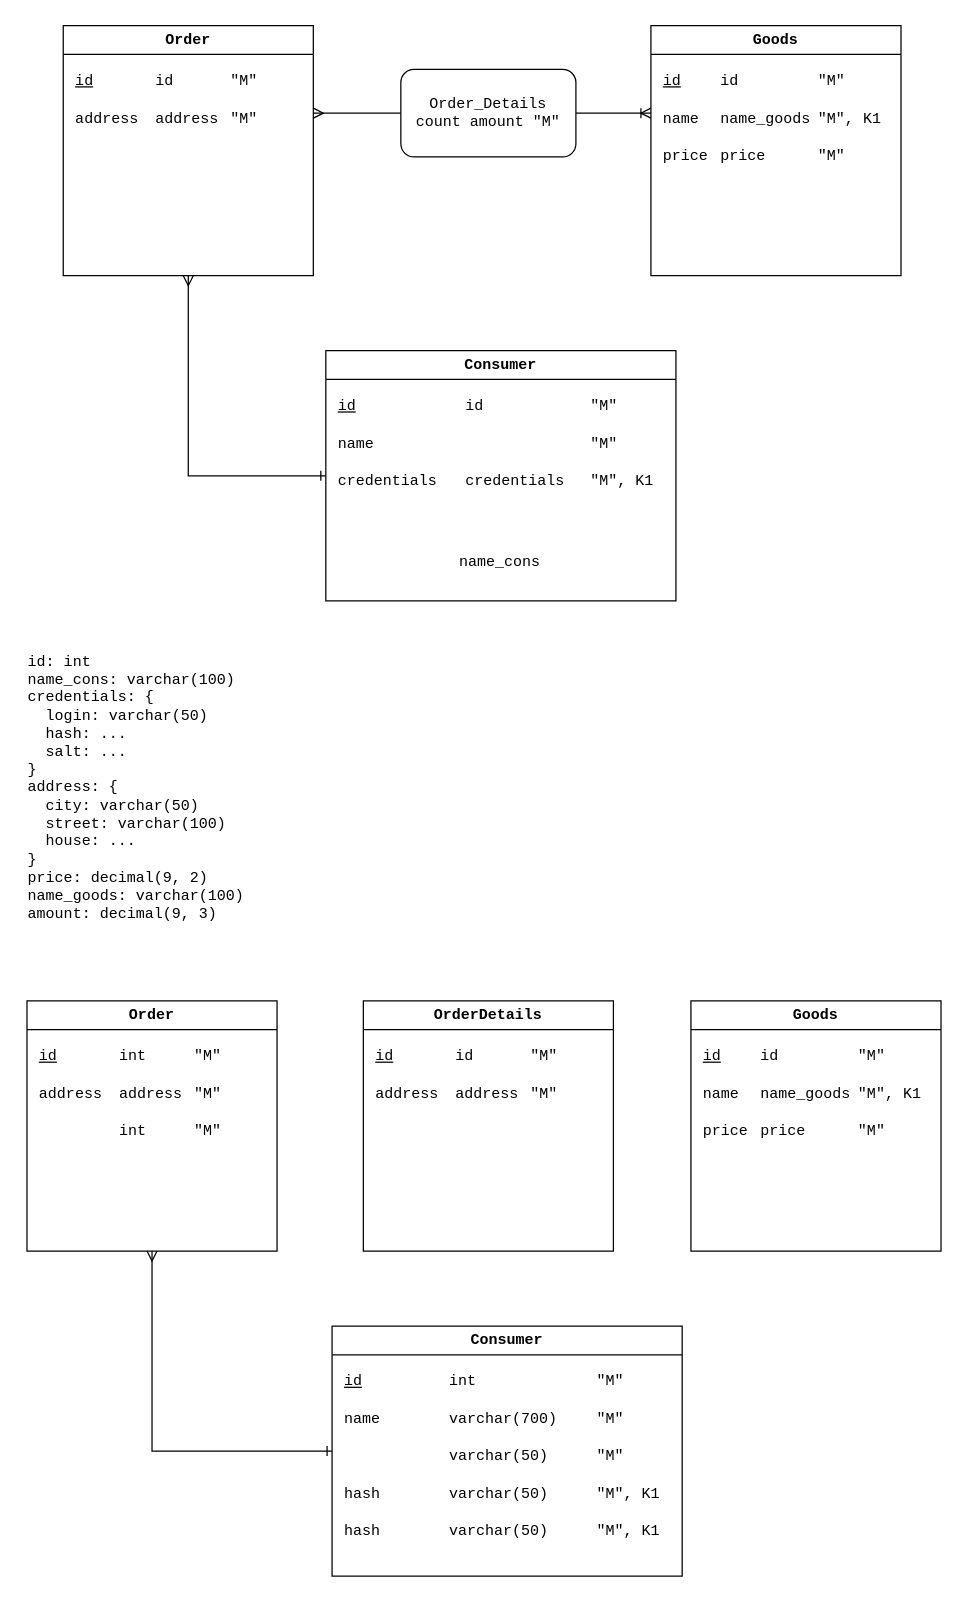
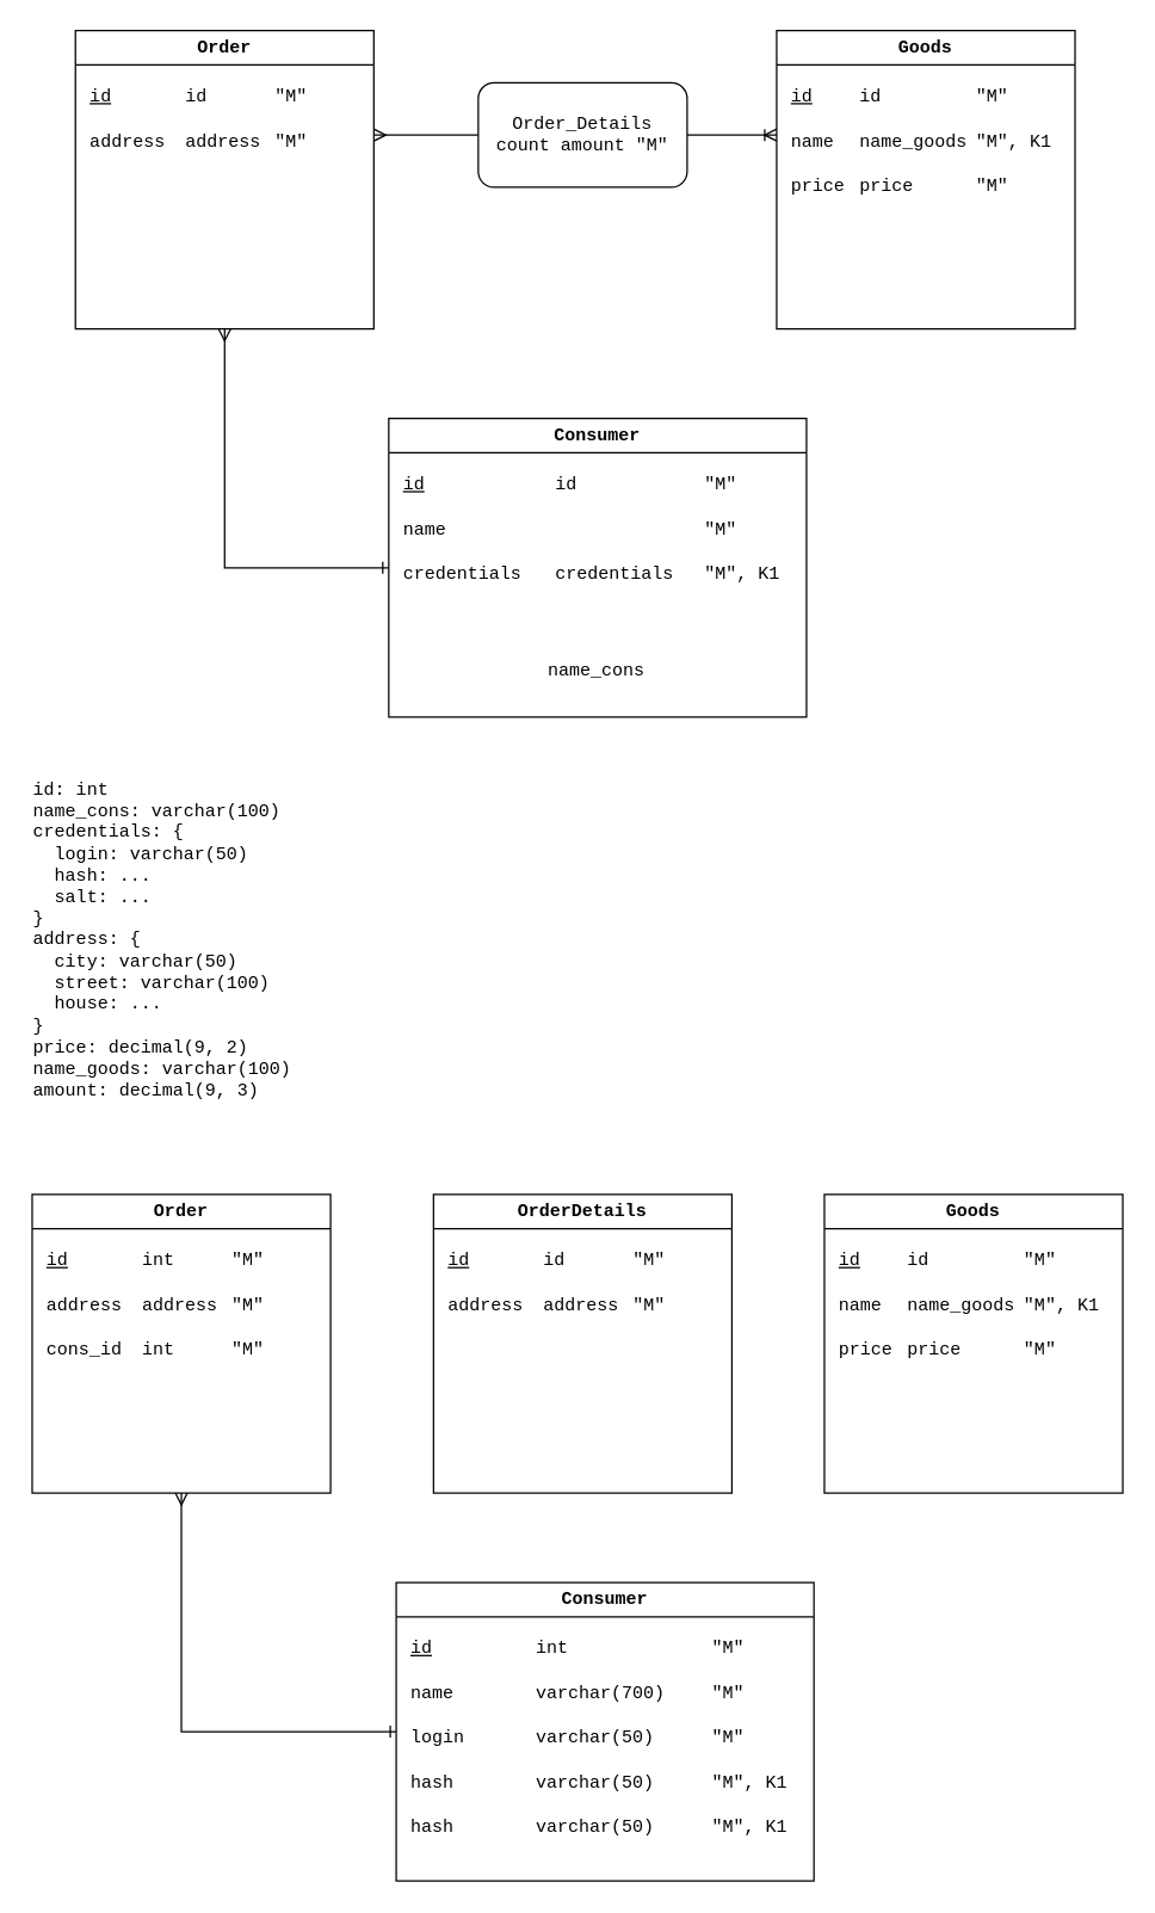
  <mxCell id="0" />
  <mxCell id="1" parent="0" />
  <mxCell id="2" style="edgeStyle=orthogonalEdgeStyle;rounded=0;orthogonalLoop=1;jettySize=auto;html=1;exitX=0.5;exitY=1;exitDx=0;exitDy=0;entryX=0;entryY=0.5;entryDx=0;entryDy=0;startArrow=ERmany;startFill=0;endArrow=ERone;endFill=0;fontFamily=Courier New;align=left;" edge="1" parent="1" source="3" target="20"><mxGeometry relative="1" as="geometry" /></mxCell>
  <mxCell id="3" value="Order" style="swimlane;whiteSpace=wrap;html=1;fontFamily=Courier New;align=center;" vertex="1" parent="1"><mxGeometry x="50" y="20" width="200" height="200" as="geometry" /></mxCell>
  <mxCell id="4" value="&lt;u&gt;id&lt;/u&gt;" style="text;html=1;strokeColor=none;fillColor=none;align=left;verticalAlign=middle;whiteSpace=wrap;rounded=0;fontFamily=Courier New;" vertex="1" parent="3"><mxGeometry x="8" y="30" width="60" height="30" as="geometry" /></mxCell>
  <mxCell id="5" value="id" style="text;html=1;strokeColor=none;fillColor=none;align=left;verticalAlign=middle;whiteSpace=wrap;rounded=0;fontFamily=Courier New;" vertex="1" parent="3"><mxGeometry x="72" y="30" width="60" height="30" as="geometry" /></mxCell>
  <mxCell id="6" value="&quot;M&quot;" style="text;html=1;strokeColor=none;fillColor=none;align=left;verticalAlign=middle;whiteSpace=wrap;rounded=0;fontFamily=Courier New;" vertex="1" parent="3"><mxGeometry x="132" y="30" width="60" height="30" as="geometry" /></mxCell>
  <mxCell id="7" value="address" style="text;html=1;strokeColor=none;fillColor=none;align=left;verticalAlign=middle;whiteSpace=wrap;rounded=0;fontFamily=Courier New;" vertex="1" parent="3"><mxGeometry x="8" y="60" width="60" height="30" as="geometry" /></mxCell>
  <mxCell id="8" value="address" style="text;html=1;strokeColor=none;fillColor=none;align=left;verticalAlign=middle;whiteSpace=wrap;rounded=0;fontFamily=Courier New;" vertex="1" parent="3"><mxGeometry x="72" y="60" width="60" height="30" as="geometry" /></mxCell>
  <mxCell id="9" value="&quot;M&quot;" style="text;html=1;strokeColor=none;fillColor=none;align=left;verticalAlign=middle;whiteSpace=wrap;rounded=0;fontFamily=Courier New;" vertex="1" parent="3"><mxGeometry x="132" y="60" width="60" height="30" as="geometry" /></mxCell>
  <mxCell id="10" value="Goods" style="swimlane;whiteSpace=wrap;html=1;fontFamily=Courier New;align=center;" vertex="1" parent="1"><mxGeometry x="520" y="20" width="200" height="200" as="geometry" /></mxCell>
  <mxCell id="11" value="&lt;u&gt;id&lt;/u&gt;" style="text;html=1;strokeColor=none;fillColor=none;align=left;verticalAlign=middle;whiteSpace=wrap;rounded=0;fontFamily=Courier New;" vertex="1" parent="10"><mxGeometry x="8" y="30" width="60" height="30" as="geometry" /></mxCell>
  <mxCell id="12" value="id" style="text;html=1;strokeColor=none;fillColor=none;align=left;verticalAlign=middle;whiteSpace=wrap;rounded=0;fontFamily=Courier New;" vertex="1" parent="10"><mxGeometry x="54" y="30" width="60" height="30" as="geometry" /></mxCell>
  <mxCell id="13" value="&quot;M&quot;" style="text;html=1;strokeColor=none;fillColor=none;align=left;verticalAlign=middle;whiteSpace=wrap;rounded=0;fontFamily=Courier New;" vertex="1" parent="10"><mxGeometry x="132" y="30" width="60" height="30" as="geometry" /></mxCell>
  <mxCell id="14" value="name" style="text;html=1;strokeColor=none;fillColor=none;align=left;verticalAlign=middle;whiteSpace=wrap;rounded=0;fontFamily=Courier New;" vertex="1" parent="10"><mxGeometry x="8" y="60" width="60" height="30" as="geometry" /></mxCell>
  <mxCell id="15" value="name_goods" style="text;html=1;strokeColor=none;fillColor=none;align=left;verticalAlign=middle;whiteSpace=wrap;rounded=0;fontFamily=Courier New;" vertex="1" parent="10"><mxGeometry x="54" y="60" width="60" height="30" as="geometry" /></mxCell>
  <mxCell id="16" value="&quot;M&quot;, K1" style="text;html=1;strokeColor=none;fillColor=none;align=left;verticalAlign=middle;whiteSpace=wrap;rounded=0;fontFamily=Courier New;" vertex="1" parent="10"><mxGeometry x="132" y="60" width="60" height="30" as="geometry" /></mxCell>
  <mxCell id="17" value="price" style="text;html=1;strokeColor=none;fillColor=none;align=left;verticalAlign=middle;whiteSpace=wrap;rounded=0;fontFamily=Courier New;" vertex="1" parent="10"><mxGeometry x="8" y="90" width="60" height="30" as="geometry" /></mxCell>
  <mxCell id="18" value="price" style="text;html=1;strokeColor=none;fillColor=none;align=left;verticalAlign=middle;whiteSpace=wrap;rounded=0;fontFamily=Courier New;" vertex="1" parent="10"><mxGeometry x="54" y="90" width="60" height="30" as="geometry" /></mxCell>
  <mxCell id="19" value="&quot;M&quot;" style="text;html=1;strokeColor=none;fillColor=none;align=left;verticalAlign=middle;whiteSpace=wrap;rounded=0;fontFamily=Courier New;" vertex="1" parent="10"><mxGeometry x="132" y="90" width="60" height="30" as="geometry" /></mxCell>
  <mxCell id="20" value="Consumer" style="swimlane;whiteSpace=wrap;html=1;fontFamily=Courier New;align=center;" vertex="1" parent="1"><mxGeometry x="260" y="280" width="280" height="200" as="geometry" /></mxCell>
  <mxCell id="21" value="&lt;u&gt;id&lt;/u&gt;" style="text;html=1;strokeColor=none;fillColor=none;align=left;verticalAlign=middle;whiteSpace=wrap;rounded=0;fontFamily=Courier New;" vertex="1" parent="20"><mxGeometry x="8" y="30" width="60" height="30" as="geometry" /></mxCell>
  <mxCell id="22" value="id" style="text;html=1;strokeColor=none;fillColor=none;align=left;verticalAlign=middle;whiteSpace=wrap;rounded=0;fontFamily=Courier New;" vertex="1" parent="20"><mxGeometry x="110" y="30" width="60" height="30" as="geometry" /></mxCell>
  <mxCell id="23" value="&quot;M&quot;" style="text;html=1;strokeColor=none;fillColor=none;align=left;verticalAlign=middle;whiteSpace=wrap;rounded=0;fontFamily=Courier New;" vertex="1" parent="20"><mxGeometry x="210" y="30" width="60" height="30" as="geometry" /></mxCell>
  <mxCell id="24" value="name" style="text;html=1;strokeColor=none;fillColor=none;align=left;verticalAlign=middle;whiteSpace=wrap;rounded=0;fontFamily=Courier New;" vertex="1" parent="20"><mxGeometry x="8" y="60" width="60" height="30" as="geometry" /></mxCell>
  <mxCell id="25" value="name_cons" style="text;html=1;strokeColor=none;fillColor=none;align=left;verticalAlign=middle;whiteSpace=wrap;rounded=0;fontFamily=Courier New;" vertex="1" parent="20"><mxGeometry x="105" y="155" width="60" height="30" as="geometry" /></mxCell>
  <mxCell id="26" value="&quot;M&quot;" style="text;html=1;strokeColor=none;fillColor=none;align=left;verticalAlign=middle;whiteSpace=wrap;rounded=0;fontFamily=Courier New;" vertex="1" parent="20"><mxGeometry x="210" y="60" width="60" height="30" as="geometry" /></mxCell>
  <mxCell id="27" value="credentials" style="text;html=1;strokeColor=none;fillColor=none;align=left;verticalAlign=middle;whiteSpace=wrap;rounded=0;fontFamily=Courier New;" vertex="1" parent="20"><mxGeometry x="8" y="90" width="60" height="30" as="geometry" /></mxCell>
  <mxCell id="28" value="credentials" style="text;html=1;strokeColor=none;fillColor=none;align=left;verticalAlign=middle;whiteSpace=wrap;rounded=0;fontFamily=Courier New;" vertex="1" parent="20"><mxGeometry x="110" y="90" width="60" height="30" as="geometry" /></mxCell>
  <mxCell id="29" value="&quot;M&quot;, K1" style="text;html=1;strokeColor=none;fillColor=none;align=left;verticalAlign=middle;whiteSpace=wrap;rounded=0;fontFamily=Courier New;" vertex="1" parent="20"><mxGeometry x="210" y="90" width="60" height="30" as="geometry" /></mxCell>
  <mxCell id="30" style="edgeStyle=orthogonalEdgeStyle;rounded=0;orthogonalLoop=1;jettySize=auto;html=1;endArrow=ERmany;endFill=0;fontFamily=Courier New;align=left;" edge="1" parent="1" source="32"><mxGeometry relative="1" as="geometry"><mxPoint x="250" y="90" as="targetPoint" /></mxGeometry></mxCell>
  <mxCell id="31" style="edgeStyle=orthogonalEdgeStyle;rounded=0;orthogonalLoop=1;jettySize=auto;html=1;endArrow=ERoneToMany;endFill=0;fontFamily=Courier New;align=left;" edge="1" parent="1" source="32"><mxGeometry relative="1" as="geometry"><mxPoint x="520" y="90" as="targetPoint" /></mxGeometry></mxCell>
  <mxCell id="32" value="&lt;div style=&quot;&quot;&gt;&lt;span style=&quot;background-color: initial;&quot;&gt;Order_Details&lt;/span&gt;&lt;/div&gt;count amount &quot;M&quot;" style="rounded=1;whiteSpace=wrap;html=1;fontFamily=Courier New;align=center;" vertex="1" parent="1"><mxGeometry x="320" y="55" width="140" height="70" as="geometry" /></mxCell>
  <mxCell id="33" value="&lt;font&gt;id: int&lt;br&gt;name_cons: varchar(100)&lt;br&gt;credentials: {&lt;br&gt;&amp;nbsp; login: varchar(50)&lt;br&gt;&amp;nbsp; hash: ...&lt;br&gt;&amp;nbsp; salt: ...&lt;br&gt;}&lt;br&gt;address: {&lt;br&gt;&amp;nbsp; city: varchar(50)&lt;br&gt;&amp;nbsp; street: varchar(100)&lt;br&gt;&amp;nbsp; house: ...&lt;br&gt;}&lt;br&gt;price: decimal(9, 2)&lt;br&gt;name_goods: varchar(100)&lt;br&gt;amount: decimal(9, 3)&lt;br&gt;&lt;/font&gt;" style="text;html=1;strokeColor=none;fillColor=none;align=left;verticalAlign=middle;whiteSpace=wrap;rounded=0;fontFamily=Courier New;" vertex="1" parent="1"><mxGeometry x="20" y="510" width="340" height="240" as="geometry" /></mxCell>
  <mxCell id="34" style="edgeStyle=orthogonalEdgeStyle;rounded=0;orthogonalLoop=1;jettySize=auto;html=1;exitX=0.5;exitY=1;exitDx=0;exitDy=0;entryX=0;entryY=0.5;entryDx=0;entryDy=0;startArrow=ERmany;startFill=0;endArrow=ERone;endFill=0;fontFamily=Courier New;align=left;" edge="1" parent="1" source="35" target="55"><mxGeometry relative="1" as="geometry" /></mxCell>
  <mxCell id="35" value="Order" style="swimlane;whiteSpace=wrap;html=1;fontFamily=Courier New;align=center;" vertex="1" parent="1"><mxGeometry x="21" y="800" width="200" height="200" as="geometry" /></mxCell>
  <mxCell id="36" value="&lt;u&gt;id&lt;/u&gt;" style="text;html=1;strokeColor=none;fillColor=none;align=left;verticalAlign=middle;whiteSpace=wrap;rounded=0;fontFamily=Courier New;" vertex="1" parent="35"><mxGeometry x="8" y="30" width="60" height="30" as="geometry" /></mxCell>
  <mxCell id="37" value="int" style="text;html=1;strokeColor=none;fillColor=none;align=left;verticalAlign=middle;whiteSpace=wrap;rounded=0;fontFamily=Courier New;" vertex="1" parent="35"><mxGeometry x="72" y="30" width="60" height="30" as="geometry" /></mxCell>
  <mxCell id="38" value="&quot;M&quot;" style="text;html=1;strokeColor=none;fillColor=none;align=left;verticalAlign=middle;whiteSpace=wrap;rounded=0;fontFamily=Courier New;" vertex="1" parent="35"><mxGeometry x="132" y="30" width="60" height="30" as="geometry" /></mxCell>
  <mxCell id="39" value="address" style="text;html=1;strokeColor=none;fillColor=none;align=left;verticalAlign=middle;whiteSpace=wrap;rounded=0;fontFamily=Courier New;" vertex="1" parent="35"><mxGeometry x="8" y="60" width="60" height="30" as="geometry" /></mxCell>
  <mxCell id="40" value="address" style="text;html=1;strokeColor=none;fillColor=none;align=left;verticalAlign=middle;whiteSpace=wrap;rounded=0;fontFamily=Courier New;" vertex="1" parent="35"><mxGeometry x="72" y="60" width="60" height="30" as="geometry" /></mxCell>
  <mxCell id="41" value="&quot;M&quot;" style="text;html=1;strokeColor=none;fillColor=none;align=left;verticalAlign=middle;whiteSpace=wrap;rounded=0;fontFamily=Courier New;" vertex="1" parent="35"><mxGeometry x="132" y="60" width="60" height="30" as="geometry" /></mxCell>
+ <mxCell id="42" value="cons_id" style="text;html=1;strokeColor=none;fillColor=none;align=left;verticalAlign=middle;whiteSpace=wrap;rounded=0;fontFamily=Courier New;" vertex="1" parent="35"><mxGeometry x="8" y="90" width="60" height="30" as="geometry" /></mxCell>
  <mxCell id="43" value="int" style="text;html=1;strokeColor=none;fillColor=none;align=left;verticalAlign=middle;whiteSpace=wrap;rounded=0;fontFamily=Courier New;" vertex="1" parent="35"><mxGeometry x="72" y="90" width="60" height="30" as="geometry" /></mxCell>
  <mxCell id="44" value="&quot;M&quot;" style="text;html=1;strokeColor=none;fillColor=none;align=left;verticalAlign=middle;whiteSpace=wrap;rounded=0;fontFamily=Courier New;" vertex="1" parent="35"><mxGeometry x="132" y="90" width="60" height="30" as="geometry" /></mxCell>
  <mxCell id="45" value="Goods" style="swimlane;whiteSpace=wrap;html=1;fontFamily=Courier New;align=center;" vertex="1" parent="1"><mxGeometry x="552" y="800" width="200" height="200" as="geometry" /></mxCell>
  <mxCell id="46" value="&lt;u&gt;id&lt;/u&gt;" style="text;html=1;strokeColor=none;fillColor=none;align=left;verticalAlign=middle;whiteSpace=wrap;rounded=0;fontFamily=Courier New;" vertex="1" parent="45"><mxGeometry x="8" y="30" width="60" height="30" as="geometry" /></mxCell>
  <mxCell id="47" value="id" style="text;html=1;strokeColor=none;fillColor=none;align=left;verticalAlign=middle;whiteSpace=wrap;rounded=0;fontFamily=Courier New;" vertex="1" parent="45"><mxGeometry x="54" y="30" width="60" height="30" as="geometry" /></mxCell>
  <mxCell id="48" value="&quot;M&quot;" style="text;html=1;strokeColor=none;fillColor=none;align=left;verticalAlign=middle;whiteSpace=wrap;rounded=0;fontFamily=Courier New;" vertex="1" parent="45"><mxGeometry x="132" y="30" width="60" height="30" as="geometry" /></mxCell>
  <mxCell id="49" value="name" style="text;html=1;strokeColor=none;fillColor=none;align=left;verticalAlign=middle;whiteSpace=wrap;rounded=0;fontFamily=Courier New;" vertex="1" parent="45"><mxGeometry x="8" y="60" width="60" height="30" as="geometry" /></mxCell>
  <mxCell id="50" value="name_goods" style="text;html=1;strokeColor=none;fillColor=none;align=left;verticalAlign=middle;whiteSpace=wrap;rounded=0;fontFamily=Courier New;" vertex="1" parent="45"><mxGeometry x="54" y="60" width="60" height="30" as="geometry" /></mxCell>
  <mxCell id="51" value="&quot;M&quot;, K1" style="text;html=1;strokeColor=none;fillColor=none;align=left;verticalAlign=middle;whiteSpace=wrap;rounded=0;fontFamily=Courier New;" vertex="1" parent="45"><mxGeometry x="132" y="60" width="60" height="30" as="geometry" /></mxCell>
  <mxCell id="52" value="price" style="text;html=1;strokeColor=none;fillColor=none;align=left;verticalAlign=middle;whiteSpace=wrap;rounded=0;fontFamily=Courier New;" vertex="1" parent="45"><mxGeometry x="8" y="90" width="60" height="30" as="geometry" /></mxCell>
  <mxCell id="53" value="price" style="text;html=1;strokeColor=none;fillColor=none;align=left;verticalAlign=middle;whiteSpace=wrap;rounded=0;fontFamily=Courier New;" vertex="1" parent="45"><mxGeometry x="54" y="90" width="60" height="30" as="geometry" /></mxCell>
  <mxCell id="54" value="&quot;M&quot;" style="text;html=1;strokeColor=none;fillColor=none;align=left;verticalAlign=middle;whiteSpace=wrap;rounded=0;fontFamily=Courier New;" vertex="1" parent="45"><mxGeometry x="132" y="90" width="60" height="30" as="geometry" /></mxCell>
  <mxCell id="55" value="Consumer" style="swimlane;whiteSpace=wrap;html=1;fontFamily=Courier New;align=center;" vertex="1" parent="1"><mxGeometry x="265" y="1060" width="280" height="200" as="geometry" /></mxCell>
  <mxCell id="56" value="&lt;u&gt;id&lt;/u&gt;" style="text;html=1;strokeColor=none;fillColor=none;align=left;verticalAlign=middle;whiteSpace=wrap;rounded=0;fontFamily=Courier New;" vertex="1" parent="55"><mxGeometry x="8" y="30" width="60" height="30" as="geometry" /></mxCell>
  <mxCell id="57" value="int" style="text;html=1;strokeColor=none;fillColor=none;align=left;verticalAlign=middle;whiteSpace=wrap;rounded=0;fontFamily=Courier New;" vertex="1" parent="55"><mxGeometry x="92" y="30" width="60" height="30" as="geometry" /></mxCell>
  <mxCell id="58" value="&quot;M&quot;" style="text;html=1;strokeColor=none;fillColor=none;align=left;verticalAlign=middle;whiteSpace=wrap;rounded=0;fontFamily=Courier New;" vertex="1" parent="55"><mxGeometry x="210" y="30" width="60" height="30" as="geometry" /></mxCell>
  <mxCell id="59" value="name" style="text;html=1;strokeColor=none;fillColor=none;align=left;verticalAlign=middle;whiteSpace=wrap;rounded=0;fontFamily=Courier New;" vertex="1" parent="55"><mxGeometry x="8" y="60" width="60" height="30" as="geometry" /></mxCell>
  <mxCell id="60" value="varchar(700)" style="text;html=1;strokeColor=none;fillColor=none;align=left;verticalAlign=middle;whiteSpace=wrap;rounded=0;fontFamily=Courier New;" vertex="1" parent="55"><mxGeometry x="92" y="60" width="60" height="30" as="geometry" /></mxCell>
  <mxCell id="61" value="&quot;M&quot;" style="text;html=1;strokeColor=none;fillColor=none;align=left;verticalAlign=middle;whiteSpace=wrap;rounded=0;fontFamily=Courier New;" vertex="1" parent="55"><mxGeometry x="210" y="60" width="60" height="30" as="geometry" /></mxCell>
+ <mxCell id="62" value="login" style="text;html=1;strokeColor=none;fillColor=none;align=left;verticalAlign=middle;whiteSpace=wrap;rounded=0;fontFamily=Courier New;" vertex="1" parent="55"><mxGeometry x="8" y="90" width="60" height="30" as="geometry" /></mxCell>
  <mxCell id="63" value="varchar(50)" style="text;html=1;strokeColor=none;fillColor=none;align=left;verticalAlign=middle;whiteSpace=wrap;rounded=0;fontFamily=Courier New;" vertex="1" parent="55"><mxGeometry x="92" y="90" width="60" height="30" as="geometry" /></mxCell>
  <mxCell id="64" value="&quot;M&quot;" style="text;html=1;strokeColor=none;fillColor=none;align=left;verticalAlign=middle;whiteSpace=wrap;rounded=0;fontFamily=Courier New;" vertex="1" parent="55"><mxGeometry x="210" y="90" width="60" height="30" as="geometry" /></mxCell>
  <mxCell id="65" value="hash" style="text;html=1;strokeColor=none;fillColor=none;align=left;verticalAlign=middle;whiteSpace=wrap;rounded=0;fontFamily=Courier New;" vertex="1" parent="55"><mxGeometry x="8" y="120" width="60" height="30" as="geometry" /></mxCell>
  <mxCell id="66" value="varchar(50)" style="text;html=1;strokeColor=none;fillColor=none;align=left;verticalAlign=middle;whiteSpace=wrap;rounded=0;fontFamily=Courier New;" vertex="1" parent="55"><mxGeometry x="92" y="120" width="60" height="30" as="geometry" /></mxCell>
  <mxCell id="67" value="&quot;M&quot;, K1" style="text;html=1;strokeColor=none;fillColor=none;align=left;verticalAlign=middle;whiteSpace=wrap;rounded=0;fontFamily=Courier New;" vertex="1" parent="55"><mxGeometry x="210" y="120" width="60" height="30" as="geometry" /></mxCell>
  <mxCell id="68" value="hash" style="text;html=1;strokeColor=none;fillColor=none;align=left;verticalAlign=middle;whiteSpace=wrap;rounded=0;fontFamily=Courier New;" vertex="1" parent="55"><mxGeometry x="8" y="150" width="60" height="30" as="geometry" /></mxCell>
  <mxCell id="69" value="varchar(50)" style="text;html=1;strokeColor=none;fillColor=none;align=left;verticalAlign=middle;whiteSpace=wrap;rounded=0;fontFamily=Courier New;" vertex="1" parent="55"><mxGeometry x="92" y="150" width="60" height="30" as="geometry" /></mxCell>
  <mxCell id="70" value="&quot;M&quot;, K1" style="text;html=1;strokeColor=none;fillColor=none;align=left;verticalAlign=middle;whiteSpace=wrap;rounded=0;fontFamily=Courier New;" vertex="1" parent="55"><mxGeometry x="210" y="150" width="60" height="30" as="geometry" /></mxCell>
  <mxCell id="71" value="OrderDetails" style="swimlane;whiteSpace=wrap;html=1;fontFamily=Courier New;align=center;" vertex="1" parent="1"><mxGeometry x="290" y="800" width="200" height="200" as="geometry" /></mxCell>
  <mxCell id="72" value="&lt;u&gt;id&lt;/u&gt;" style="text;html=1;strokeColor=none;fillColor=none;align=left;verticalAlign=middle;whiteSpace=wrap;rounded=0;fontFamily=Courier New;" vertex="1" parent="71"><mxGeometry x="8" y="30" width="60" height="30" as="geometry" /></mxCell>
  <mxCell id="73" value="id" style="text;html=1;strokeColor=none;fillColor=none;align=left;verticalAlign=middle;whiteSpace=wrap;rounded=0;fontFamily=Courier New;" vertex="1" parent="71"><mxGeometry x="72" y="30" width="60" height="30" as="geometry" /></mxCell>
  <mxCell id="74" value="&quot;M&quot;" style="text;html=1;strokeColor=none;fillColor=none;align=left;verticalAlign=middle;whiteSpace=wrap;rounded=0;fontFamily=Courier New;" vertex="1" parent="71"><mxGeometry x="132" y="30" width="60" height="30" as="geometry" /></mxCell>
  <mxCell id="75" value="address" style="text;html=1;strokeColor=none;fillColor=none;align=left;verticalAlign=middle;whiteSpace=wrap;rounded=0;fontFamily=Courier New;" vertex="1" parent="71"><mxGeometry x="8" y="60" width="60" height="30" as="geometry" /></mxCell>
  <mxCell id="76" value="address" style="text;html=1;strokeColor=none;fillColor=none;align=left;verticalAlign=middle;whiteSpace=wrap;rounded=0;fontFamily=Courier New;" vertex="1" parent="71"><mxGeometry x="72" y="60" width="60" height="30" as="geometry" /></mxCell>
  <mxCell id="77" value="&quot;M&quot;" style="text;html=1;strokeColor=none;fillColor=none;align=left;verticalAlign=middle;whiteSpace=wrap;rounded=0;fontFamily=Courier New;" vertex="1" parent="71"><mxGeometry x="132" y="60" width="60" height="30" as="geometry" /></mxCell>
